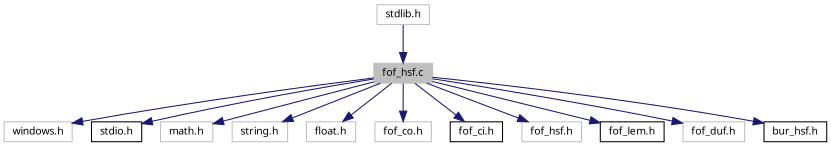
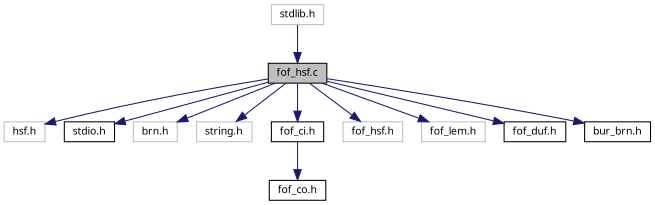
  digraph {
    fontname="Noto Sans"
    node [color=black fillcolor=white fontname="Noto Sans" fontsize=10 shape=record style=filled]
    edge [color=midnightblue fontname="Noto Sans" fontsize=10 labelfontname=Helvetica labelfontsize=10 style=solid]
-   n1 [color=grey75 fillcolor=grey75 fontcolor=black height=0.2 label="fof_hsf.c" width=0.4]
-   n2 [color=grey75 height=0.2 label="windows.h" width=0.4]
+   n1 [fillcolor=grey75 fontcolor=black height=0.2 label="fof_hsf.c" width=0.4]
+   n2 [color=grey75 height=0.2 label="hsf.h" width=0.4]
    n3 [height=0.2 label="stdio.h" width=0.4]
-   n4 [color=grey75 height=0.2 label="math.h" width=0.4]
+   n4 [color=grey75 height=0.2 label="brn.h" width=0.4]
    n5 [color=grey75 height=0.2 label="string.h" width=0.4]
-   n6 [color=grey75 height=0.2 label="float.h" width=0.4]
-   n7 [color=grey75 height=0.2 label="fof_co.h" width=0.4]
+   n7 [height=0.2 label="fof_co.h" width=0.4]
    n8 [height=0.2 label="fof_ci.h" width=0.4]
    n9 [color=grey75 height=0.2 label="fof_hsf.h" width=0.4]
-   n10 [height=0.2 label="fof_lem.h" width=0.4]
-   n11 [color=grey75 height=0.2 label="fof_duf.h" width=0.4]
-   n12 [height=0.2 label="bur_hsf.h" width=0.4]
+   n10 [color=grey75 height=0.2 label="fof_lem.h" width=0.4]
+   n11 [height=0.2 label="fof_duf.h" width=0.4]
+   n12 [height=0.2 label="bur_brn.h" width=0.4]
    n13 [color=grey75 height=0.2 label="stdlib.h" width=0.4]
    n1 -> n2
    n1 -> n3
    n1 -> n4
    n1 -> n5
-   n1 -> n6
-   n1 -> n7
+   n8 -> n7
    n1 -> n8
    n1 -> n9
    n1 -> n10
    n1 -> n11
    n1 -> n12
    n13 -> n1
  }
